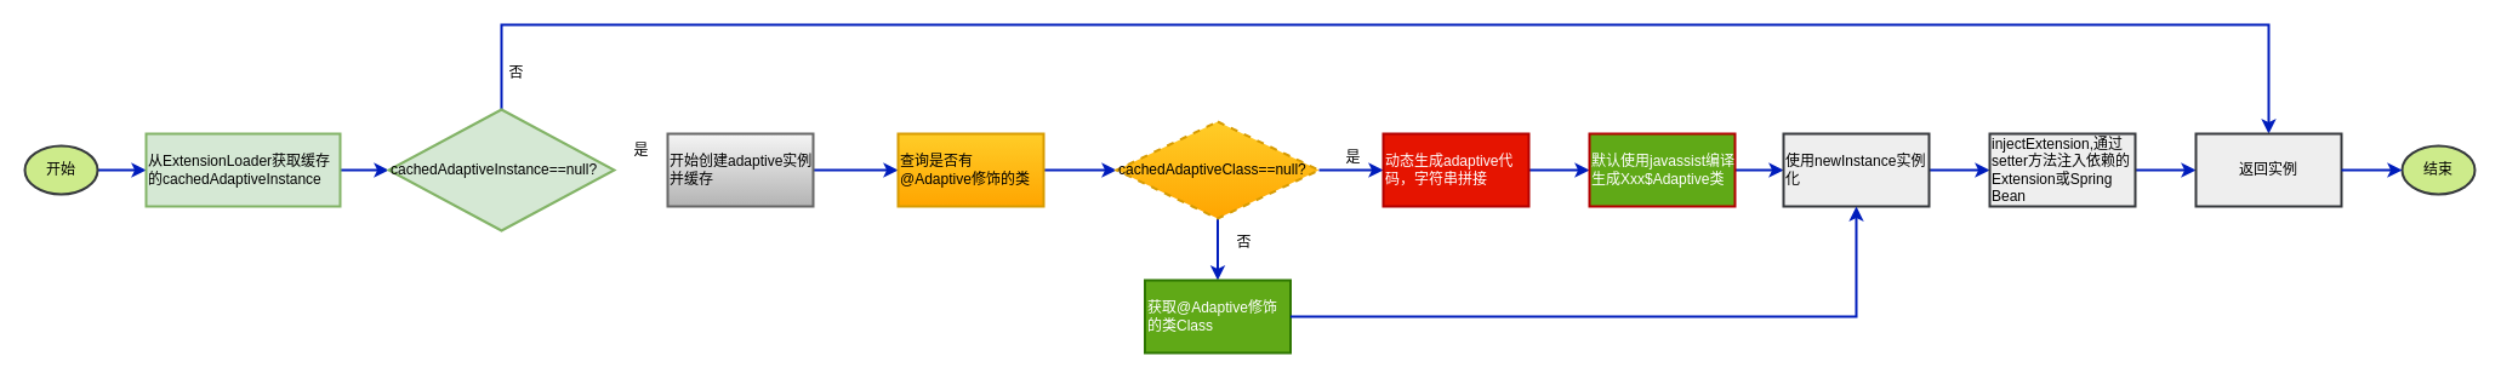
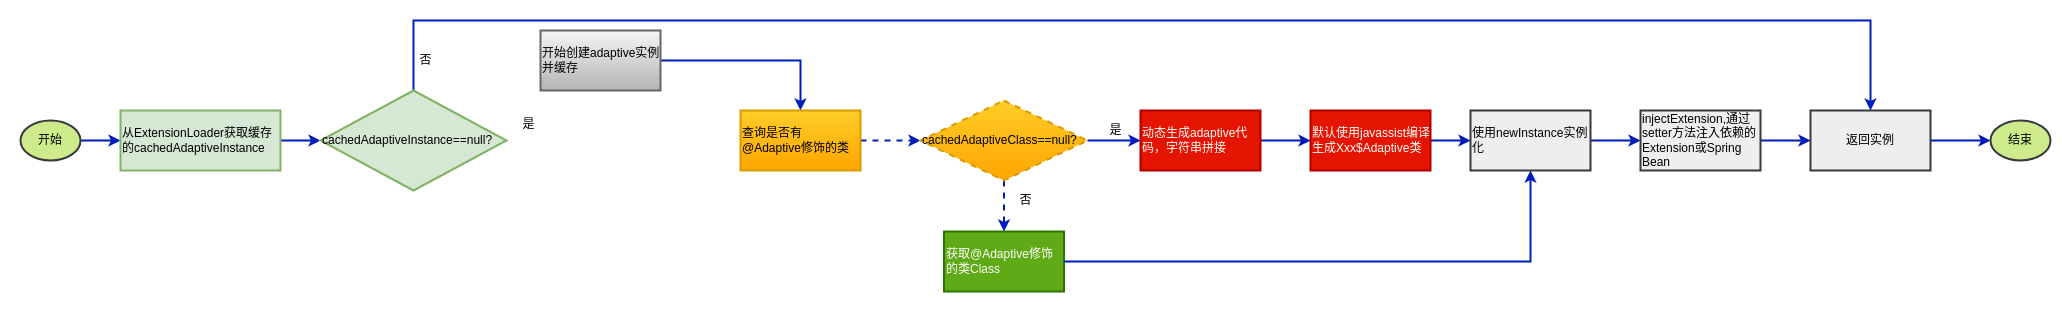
  <mxCell id="0" />
  <mxCell id="1" parent="0" />
  <mxCell id="2" value="" style="edgeStyle=orthogonalEdgeStyle;rounded=0;orthogonalLoop=1;jettySize=auto;html=1;strokeWidth=2;fillColor=#0050ef;strokeColor=#001DBC;" edge="1" parent="1" source="3" target="5"><mxGeometry relative="1" as="geometry" /></mxCell>
  <mxCell id="3" value="开始" style="strokeWidth=2;html=1;shape=mxgraph.flowchart.start_2;whiteSpace=wrap;fillColor=#cdeb8b;strokeColor=#36393d;" vertex="1" parent="1"><mxGeometry x="20" y="120" width="60" height="40" as="geometry" /></mxCell>
  <mxCell id="4" value="" style="edgeStyle=orthogonalEdgeStyle;rounded=0;orthogonalLoop=1;jettySize=auto;html=1;strokeWidth=2;fillColor=#0050ef;strokeColor=#001DBC;" edge="1" parent="1" source="5" target="7"><mxGeometry relative="1" as="geometry" /></mxCell>
  <mxCell id="5" value="从ExtensionLoader获取缓存的cachedAdaptiveInstance" style="whiteSpace=wrap;html=1;strokeWidth=2;align=left;fillColor=#d5e8d4;strokeColor=#82b366;" vertex="1" parent="1"><mxGeometry x="120" y="110" width="160" height="60" as="geometry" /></mxCell>
  <mxCell id="6" value="" style="edgeStyle=orthogonalEdgeStyle;rounded=0;orthogonalLoop=1;jettySize=auto;html=1;entryX=0.5;entryY=0;entryDx=0;entryDy=0;exitX=0.5;exitY=0;exitDx=0;exitDy=0;strokeWidth=2;fillColor=#0050ef;strokeColor=#001DBC;" edge="1" parent="1" source="7" target="28"><mxGeometry relative="1" as="geometry"><mxPoint x="457" y="-10" as="targetPoint" /><Array as="points"><mxPoint x="413" y="20" /><mxPoint x="1870" y="20" /></Array></mxGeometry></mxCell>
  <mxCell id="7" value="&lt;span&gt;cachedAdaptiveInstance==null?&lt;/span&gt;" style="rhombus;whiteSpace=wrap;html=1;align=left;strokeWidth=2;fillColor=#d5e8d4;strokeColor=#82b366;" vertex="1" parent="1"><mxGeometry x="320" y="90" width="186" height="100" as="geometry" /></mxCell>
  <mxCell id="8" value="" style="edgeStyle=orthogonalEdgeStyle;rounded=0;orthogonalLoop=1;jettySize=auto;html=1;fillColor=#0050ef;strokeColor=#001DBC;strokeWidth=2;" edge="1" parent="1" source="9" target="11"><mxGeometry relative="1" as="geometry" /></mxCell>
- <mxCell id="9" value="开始创建adaptive实例并缓存" style="whiteSpace=wrap;html=1;align=left;strokeWidth=2;fillColor=#f5f5f5;strokeColor=#666666;gradientColor=#b3b3b3;" vertex="1" parent="1"><mxGeometry x="550" y="110" width="120" height="60" as="geometry" /></mxCell>
- <mxCell id="10" value="" style="edgeStyle=orthogonalEdgeStyle;rounded=0;orthogonalLoop=1;jettySize=auto;html=1;fillColor=#0050ef;strokeColor=#001DBC;strokeWidth=2;" edge="1" parent="1" source="11" target="14"><mxGeometry relative="1" as="geometry" /></mxCell>
+ <mxCell id="9" value="开始创建adaptive实例并缓存" style="whiteSpace=wrap;html=1;align=left;strokeWidth=2;fillColor=#f5f5f5;strokeColor=#666666;gradientColor=#b3b3b3;" vertex="1" parent="1"><mxGeometry x="540" y="30" width="120" height="60" as="geometry" /></mxCell>
+ <mxCell id="10" value="" style="edgeStyle=orthogonalEdgeStyle;rounded=0;orthogonalLoop=1;jettySize=auto;html=1;fillColor=#0050ef;strokeColor=#001DBC;strokeWidth=2;dashed=1;" edge="1" parent="1" source="11" target="14"><mxGeometry relative="1" as="geometry" /></mxCell>
  <mxCell id="11" value="查询是否有@Adaptive修饰的类" style="whiteSpace=wrap;html=1;align=left;strokeWidth=2;gradientColor=#ffa500;fillColor=#ffcd28;strokeColor=#d79b00;" vertex="1" parent="1"><mxGeometry x="740" y="110" width="120" height="60" as="geometry" /></mxCell>
  <mxCell id="12" value="" style="edgeStyle=orthogonalEdgeStyle;rounded=0;orthogonalLoop=1;jettySize=auto;html=1;fillColor=#0050ef;strokeColor=#001DBC;strokeWidth=2;" edge="1" parent="1" source="14" target="16"><mxGeometry relative="1" as="geometry" /></mxCell>
- <mxCell id="13" value="" style="edgeStyle=orthogonalEdgeStyle;rounded=0;orthogonalLoop=1;jettySize=auto;html=1;strokeWidth=2;fillColor=#0050ef;strokeColor=#001DBC;" edge="1" parent="1" source="14" target="25"><mxGeometry relative="1" as="geometry" /></mxCell>
+ <mxCell id="13" value="" style="edgeStyle=orthogonalEdgeStyle;rounded=0;orthogonalLoop=1;jettySize=auto;html=1;strokeWidth=2;fillColor=#0050ef;strokeColor=#001DBC;dashed=1;" edge="1" parent="1" source="14" target="25"><mxGeometry relative="1" as="geometry" /></mxCell>
  <mxCell id="14" value="cachedAdaptiveClass==null?" style="rhombus;whiteSpace=wrap;html=1;align=left;strokeWidth=2;gradientColor=#ffa500;fillColor=#ffcd28;strokeColor=#d79b00;dashed=1;" vertex="1" parent="1"><mxGeometry x="920" y="100" width="167" height="80" as="geometry" /></mxCell>
  <mxCell id="15" value="" style="edgeStyle=orthogonalEdgeStyle;rounded=0;orthogonalLoop=1;jettySize=auto;html=1;strokeWidth=2;fillColor=#0050ef;strokeColor=#001DBC;" edge="1" parent="1" source="16" target="18"><mxGeometry relative="1" as="geometry" /></mxCell>
  <mxCell id="16" value="动态生成adaptive代码，字符串拼接" style="whiteSpace=wrap;html=1;align=left;strokeWidth=2;fillColor=#e51400;strokeColor=#B20000;fontColor=#ffffff;" vertex="1" parent="1"><mxGeometry x="1140" y="110" width="120" height="60" as="geometry" /></mxCell>
  <mxCell id="17" value="" style="edgeStyle=orthogonalEdgeStyle;rounded=0;orthogonalLoop=1;jettySize=auto;html=1;strokeWidth=2;fillColor=#0050ef;strokeColor=#001DBC;" edge="1" parent="1" source="18" target="20"><mxGeometry relative="1" as="geometry" /></mxCell>
- <mxCell id="18" value="默认使用javassist编译生成Xxx$Adaptive类" style="whiteSpace=wrap;html=1;align=left;strokeWidth=2;fillColor=#60a917;strokeColor=#B20000;fontColor=#ffffff;" vertex="1" parent="1"><mxGeometry x="1310" y="110" width="120" height="60" as="geometry" /></mxCell>
+ <mxCell id="18" value="默认使用javassist编译生成Xxx$Adaptive类" style="whiteSpace=wrap;html=1;align=left;strokeWidth=2;fillColor=#e51400;strokeColor=#B20000;fontColor=#ffffff;" vertex="1" parent="1"><mxGeometry x="1310" y="110" width="120" height="60" as="geometry" /></mxCell>
  <mxCell id="19" value="" style="edgeStyle=orthogonalEdgeStyle;rounded=0;orthogonalLoop=1;jettySize=auto;html=1;strokeWidth=2;fillColor=#0050ef;strokeColor=#001DBC;" edge="1" parent="1" source="20" target="22"><mxGeometry relative="1" as="geometry" /></mxCell>
  <mxCell id="20" value="使用newInstance实例化" style="whiteSpace=wrap;html=1;align=left;strokeWidth=2;fillColor=#eeeeee;strokeColor=#36393d;" vertex="1" parent="1"><mxGeometry x="1470" y="110" width="120" height="60" as="geometry" /></mxCell>
  <mxCell id="21" value="" style="edgeStyle=orthogonalEdgeStyle;rounded=0;orthogonalLoop=1;jettySize=auto;html=1;strokeWidth=2;fillColor=#0050ef;strokeColor=#001DBC;" edge="1" parent="1" source="22" target="28"><mxGeometry relative="1" as="geometry" /></mxCell>
  <mxCell id="22" value="injectExtension,通过setter方法注入依赖的Extension或Spring Bean" style="whiteSpace=wrap;html=1;align=left;strokeWidth=2;fillColor=#eeeeee;strokeColor=#36393d;" vertex="1" parent="1"><mxGeometry x="1640" y="110" width="120" height="60" as="geometry" /></mxCell>
  <mxCell id="23" value="是" style="text;html=1;align=center;verticalAlign=middle;resizable=0;points=[];autosize=1;" vertex="1" parent="1"><mxGeometry x="513" y="114" width="30" height="20" as="geometry" /></mxCell>
  <mxCell id="24" value="是" style="text;html=1;align=center;verticalAlign=middle;resizable=0;points=[];autosize=1;" vertex="1" parent="1"><mxGeometry x="1100" y="120" width="30" height="20" as="geometry" /></mxCell>
  <mxCell id="25" value="获取@Adaptive修饰的类Class" style="whiteSpace=wrap;html=1;align=left;strokeWidth=2;fillColor=#60a917;strokeColor=#2D7600;fontColor=#ffffff;" vertex="1" parent="1"><mxGeometry x="943.5" y="231" width="120" height="60" as="geometry" /></mxCell>
  <mxCell id="26" value="" style="edgeStyle=orthogonalEdgeStyle;rounded=0;orthogonalLoop=1;jettySize=auto;html=1;exitX=1;exitY=0.5;exitDx=0;exitDy=0;fillColor=#0050ef;strokeColor=#001DBC;strokeWidth=2;" edge="1" parent="1" source="25" target="20"><mxGeometry relative="1" as="geometry"><mxPoint x="1176.5" y="190" as="sourcePoint" /><mxPoint x="1176.5" y="280" as="targetPoint" /></mxGeometry></mxCell>
  <mxCell id="27" value="否" style="text;html=1;align=center;verticalAlign=middle;resizable=0;points=[];autosize=1;" vertex="1" parent="1"><mxGeometry x="1010" y="190" width="30" height="20" as="geometry" /></mxCell>
  <mxCell id="28" value="&lt;span style=&quot;&quot;&gt;返回实例&lt;/span&gt;" style="whiteSpace=wrap;html=1;align=center;strokeWidth=2;fillColor=#eeeeee;strokeColor=#36393d;" vertex="1" parent="1"><mxGeometry x="1810" y="110" width="120" height="60" as="geometry" /></mxCell>
  <mxCell id="29" value="否" style="text;html=1;align=center;verticalAlign=middle;resizable=0;points=[];autosize=1;" vertex="1" parent="1"><mxGeometry x="410" y="50" width="30" height="20" as="geometry" /></mxCell>
- <mxCell id="30" value="结束" style="strokeWidth=2;html=1;shape=mxgraph.flowchart.start_2;whiteSpace=wrap;fillColor=#cdeb8b;strokeColor=#36393d;" vertex="1" parent="1"><mxGeometry x="1980" y="120" width="60" height="40" as="geometry" /></mxCell>
+ <mxCell id="30" value="结束" style="strokeWidth=2;html=1;shape=mxgraph.flowchart.start_2;whiteSpace=wrap;fillColor=#cdeb8b;strokeColor=#36393d;" vertex="1" parent="1"><mxGeometry x="1990" y="120" width="60" height="40" as="geometry" /></mxCell>
  <mxCell id="31" value="" style="edgeStyle=orthogonalEdgeStyle;rounded=0;orthogonalLoop=1;jettySize=auto;html=1;strokeWidth=2;fillColor=#0050ef;strokeColor=#001DBC;" edge="1" parent="1" source="28" target="30"><mxGeometry relative="1" as="geometry"><mxPoint x="1930" y="140" as="sourcePoint" /><mxPoint x="2353.5" y="140" as="targetPoint" /></mxGeometry></mxCell>
